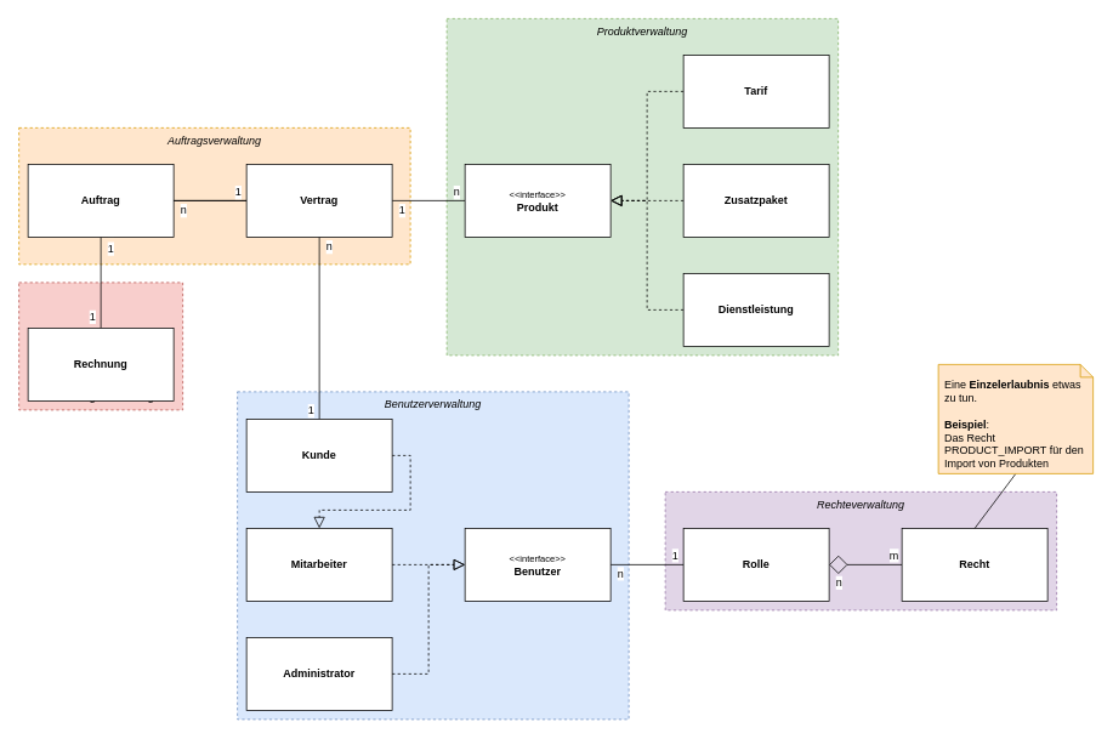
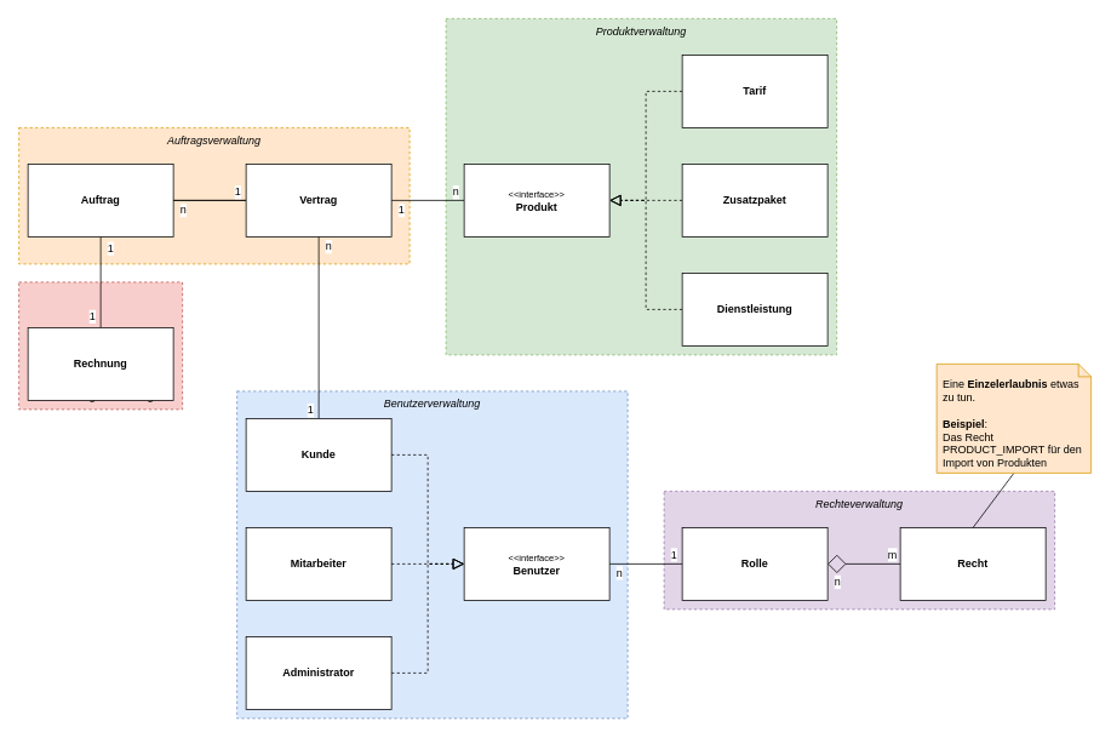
  <mxCell id="0" />
  <mxCell id="1" parent="0" />
  <mxCell id="2" value="Rechteverwaltung" style="rounded=0;whiteSpace=wrap;html=1;dashed=1;fillColor=#e1d5e7;verticalAlign=top;strokeColor=#9673a6;fontStyle=2" vertex="1" parent="1"><mxGeometry x="730" y="540" width="430" height="130" as="geometry" /></mxCell>
  <mxCell id="3" value="Benutzerverwaltung" style="rounded=0;whiteSpace=wrap;html=1;dashed=1;fillColor=#dae8fc;verticalAlign=top;strokeColor=#6c8ebf;fontStyle=2" vertex="1" parent="1"><mxGeometry x="260" y="430" width="430" height="360" as="geometry" /></mxCell>
  <mxCell id="4" value="Rechnungsverwaltung" style="rounded=0;whiteSpace=wrap;html=1;dashed=1;fillColor=#f8cecc;verticalAlign=bottom;strokeColor=#b85450;spacingBottom=5;fontStyle=2" vertex="1" parent="1"><mxGeometry x="20" y="310" width="180" height="140" as="geometry" /></mxCell>
  <mxCell id="5" value="Produktverwaltung" style="rounded=0;whiteSpace=wrap;html=1;dashed=1;fillColor=#d5e8d4;verticalAlign=top;strokeColor=#82b366;fontStyle=2" vertex="1" parent="1"><mxGeometry x="490" y="20" width="430" height="370" as="geometry" /></mxCell>
  <mxCell id="6" value="Auftragsverwaltung" style="rounded=0;whiteSpace=wrap;html=1;dashed=1;fillColor=#ffe6cc;verticalAlign=top;strokeColor=#d79b00;fontStyle=2" vertex="1" parent="1"><mxGeometry x="20" y="140" width="430" height="150" as="geometry" /></mxCell>
  <mxCell id="7" style="edgeStyle=orthogonalEdgeStyle;rounded=0;orthogonalLoop=1;jettySize=auto;html=1;exitX=0.5;exitY=1;exitDx=0;exitDy=0;entryX=0.5;entryY=0;entryDx=0;entryDy=0;endArrow=none;endFill=0;" edge="1" parent="1" source="13" target="14"><mxGeometry relative="1" as="geometry" /></mxCell>
  <mxCell id="8" value="1" style="text;html=1;resizable=0;points=[];align=center;verticalAlign=middle;labelBackgroundColor=#ffffff;" vertex="1" connectable="0" parent="7"><mxGeometry x="-0.75" y="-2" relative="1" as="geometry"><mxPoint x="12" y="-21" as="offset" /></mxGeometry></mxCell>
  <mxCell id="9" value="1" style="text;html=1;resizable=0;points=[];align=center;verticalAlign=middle;labelBackgroundColor=#ffffff;" vertex="1" connectable="0" parent="7"><mxGeometry x="0.725" y="-2" relative="1" as="geometry"><mxPoint x="-8" y="24" as="offset" /></mxGeometry></mxCell>
  <mxCell id="10" value="1" style="text;html=1;resizable=0;points=[];align=center;verticalAlign=middle;labelBackgroundColor=#ffffff;" vertex="1" connectable="0" parent="7"><mxGeometry x="-0.779" y="-2" relative="1" as="geometry"><mxPoint x="12" y="1.5" as="offset" /></mxGeometry></mxCell>
  <mxCell id="11" value="1" style="text;html=1;resizable=0;points=[];align=center;verticalAlign=middle;labelBackgroundColor=#ffffff;" vertex="1" connectable="0" parent="7"><mxGeometry x="0.707" y="1" relative="1" as="geometry"><mxPoint x="-11" y="2" as="offset" /></mxGeometry></mxCell>
  <mxCell id="12" style="edgeStyle=orthogonalEdgeStyle;rounded=0;orthogonalLoop=1;jettySize=auto;html=1;exitX=1;exitY=0.5;exitDx=0;exitDy=0;entryX=0;entryY=0.5;entryDx=0;entryDy=0;endArrow=none;endFill=0;" edge="1" parent="1" source="13" target="24"><mxGeometry relative="1" as="geometry" /></mxCell>
  <mxCell id="13" value="Auftrag" style="rounded=0;whiteSpace=wrap;html=1;fontStyle=1" vertex="1" parent="1"><mxGeometry x="30" y="180" width="160" height="80" as="geometry" /></mxCell>
  <mxCell id="14" value="Rechnung" style="rounded=0;whiteSpace=wrap;html=1;fontStyle=1" vertex="1" parent="1"><mxGeometry x="30" y="360" width="160" height="80" as="geometry" /></mxCell>
  <mxCell id="15" value="" style="edgeStyle=orthogonalEdgeStyle;rounded=0;orthogonalLoop=1;jettySize=auto;html=1;endArrow=none;endFill=0;" edge="1" parent="1" source="24" target="13"><mxGeometry relative="1" as="geometry" /></mxCell>
  <mxCell id="16" value="1" style="text;html=1;resizable=0;points=[];align=center;verticalAlign=middle;labelBackgroundColor=#ffffff;" vertex="1" connectable="0" parent="15"><mxGeometry x="-0.815" y="-2" relative="1" as="geometry"><mxPoint x="-2.5" y="-8" as="offset" /></mxGeometry></mxCell>
  <mxCell id="17" value="n" style="text;html=1;resizable=0;points=[];align=center;verticalAlign=middle;labelBackgroundColor=#ffffff;" vertex="1" connectable="0" parent="15"><mxGeometry x="0.795" y="1" relative="1" as="geometry"><mxPoint x="2" y="9" as="offset" /></mxGeometry></mxCell>
  <mxCell id="18" style="edgeStyle=orthogonalEdgeStyle;rounded=0;orthogonalLoop=1;jettySize=auto;html=1;exitX=1;exitY=0.5;exitDx=0;exitDy=0;entryX=0;entryY=0.5;entryDx=0;entryDy=0;endArrow=none;endFill=0;" edge="1" parent="1" source="24" target="25"><mxGeometry relative="1" as="geometry" /></mxCell>
  <mxCell id="19" value="1" style="text;html=1;resizable=0;points=[];align=center;verticalAlign=middle;labelBackgroundColor=#ffffff;" vertex="1" connectable="0" parent="18"><mxGeometry x="-0.702" y="1" relative="1" as="geometry"><mxPoint x="-1.5" y="11" as="offset" /></mxGeometry></mxCell>
  <mxCell id="20" value="n" style="text;html=1;resizable=0;points=[];align=center;verticalAlign=middle;labelBackgroundColor=#ffffff;" vertex="1" connectable="0" parent="18"><mxGeometry x="0.786" relative="1" as="geometry"><mxPoint x="-1" y="-10" as="offset" /></mxGeometry></mxCell>
  <mxCell id="21" style="edgeStyle=orthogonalEdgeStyle;rounded=0;orthogonalLoop=1;jettySize=auto;html=1;exitX=0.5;exitY=1;exitDx=0;exitDy=0;entryX=0.5;entryY=0;entryDx=0;entryDy=0;startSize=10;endArrow=none;endFill=0;endSize=10;" edge="1" parent="1" source="24" target="33"><mxGeometry relative="1" as="geometry" /></mxCell>
  <mxCell id="22" value="n" style="text;html=1;resizable=0;points=[];align=center;verticalAlign=middle;labelBackgroundColor=#ffffff;" vertex="1" connectable="0" parent="21"><mxGeometry x="-0.658" y="2" relative="1" as="geometry"><mxPoint x="8" y="-24" as="offset" /></mxGeometry></mxCell>
  <mxCell id="23" value="1" style="text;html=1;resizable=0;points=[];align=center;verticalAlign=middle;labelBackgroundColor=#ffffff;" vertex="1" connectable="0" parent="21"><mxGeometry x="0.726" y="-1" relative="1" as="geometry"><mxPoint x="-9" y="17" as="offset" /></mxGeometry></mxCell>
  <mxCell id="24" value="Vertrag" style="rounded=0;whiteSpace=wrap;html=1;fontStyle=1" vertex="1" parent="1"><mxGeometry x="270" y="180" width="160" height="80" as="geometry" /></mxCell>
  <mxCell id="25" value="&lt;font style=&quot;font-size: 10px&quot;&gt;&amp;lt;&amp;lt;interface&amp;gt;&amp;gt;&lt;/font&gt;&lt;br&gt;&lt;b&gt;Produkt&lt;/b&gt;&lt;br&gt;" style="rounded=0;whiteSpace=wrap;html=1;" vertex="1" parent="1"><mxGeometry x="510" y="180" width="160" height="80" as="geometry" /></mxCell>
  <mxCell id="26" style="edgeStyle=orthogonalEdgeStyle;rounded=0;orthogonalLoop=1;jettySize=auto;html=1;exitX=0;exitY=0.5;exitDx=0;exitDy=0;entryX=1;entryY=0.5;entryDx=0;entryDy=0;endArrow=block;endFill=0;dashed=1;endSize=10;startSize=10;" edge="1" parent="1" source="27" target="25"><mxGeometry relative="1" as="geometry" /></mxCell>
  <mxCell id="27" value="&lt;b&gt;Tarif&lt;/b&gt;" style="rounded=0;whiteSpace=wrap;html=1;" vertex="1" parent="1"><mxGeometry x="750" y="60" width="160" height="80" as="geometry" /></mxCell>
  <mxCell id="28" style="edgeStyle=orthogonalEdgeStyle;rounded=0;orthogonalLoop=1;jettySize=auto;html=1;exitX=0;exitY=0.5;exitDx=0;exitDy=0;entryX=1;entryY=0.5;entryDx=0;entryDy=0;dashed=1;startSize=10;endArrow=block;endFill=0;endSize=10;" edge="1" parent="1" source="29" target="25"><mxGeometry relative="1" as="geometry" /></mxCell>
  <mxCell id="29" value="&lt;b&gt;Zusatzpaket&lt;/b&gt;" style="rounded=0;whiteSpace=wrap;html=1;" vertex="1" parent="1"><mxGeometry x="750" y="180" width="160" height="80" as="geometry" /></mxCell>
  <mxCell id="30" style="edgeStyle=orthogonalEdgeStyle;rounded=0;orthogonalLoop=1;jettySize=auto;html=1;exitX=0;exitY=0.5;exitDx=0;exitDy=0;entryX=1;entryY=0.5;entryDx=0;entryDy=0;dashed=1;startSize=10;endArrow=block;endFill=0;endSize=10;" edge="1" parent="1" source="31" target="25"><mxGeometry relative="1" as="geometry" /></mxCell>
  <mxCell id="31" value="&lt;b&gt;Dienstleistung&lt;/b&gt;" style="rounded=0;whiteSpace=wrap;html=1;" vertex="1" parent="1"><mxGeometry x="750" y="300" width="160" height="80" as="geometry" /></mxCell>
- <mxCell id="32" style="edgeStyle=orthogonalEdgeStyle;rounded=0;orthogonalLoop=1;jettySize=auto;html=1;exitX=1;exitY=0.5;exitDx=0;exitDy=0;startSize=10;endArrow=block;endFill=0;endSize=10;dashed=1;" edge="1" parent="1" source="33" target="39"><mxGeometry relative="1" as="geometry" /></mxCell>
+ <mxCell id="32" style="edgeStyle=orthogonalEdgeStyle;rounded=0;orthogonalLoop=1;jettySize=auto;html=1;exitX=1;exitY=0.5;exitDx=0;exitDy=0;entryX=0;entryY=0.5;entryDx=0;entryDy=0;startSize=10;endArrow=block;endFill=0;endSize=10;dashed=1;" edge="1" parent="1" source="33" target="37"><mxGeometry relative="1" as="geometry" /></mxCell>
  <mxCell id="33" value="Kunde" style="rounded=0;whiteSpace=wrap;html=1;fontStyle=1" vertex="1" parent="1"><mxGeometry x="270" y="460" width="160" height="80" as="geometry" /></mxCell>
  <mxCell id="34" style="edgeStyle=none;rounded=0;orthogonalLoop=1;jettySize=auto;html=1;exitX=1;exitY=0.5;exitDx=0;exitDy=0;entryX=0;entryY=0.5;entryDx=0;entryDy=0;startArrow=none;startFill=0;startSize=10;endArrow=none;endFill=0;endSize=10;" edge="1" parent="1" source="37" target="45"><mxGeometry relative="1" as="geometry" /></mxCell>
  <mxCell id="35" value="n" style="text;html=1;resizable=0;points=[];align=center;verticalAlign=middle;labelBackgroundColor=#ffffff;" vertex="1" connectable="0" parent="34"><mxGeometry x="-0.75" y="1" relative="1" as="geometry"><mxPoint y="10.5" as="offset" /></mxGeometry></mxCell>
  <mxCell id="36" value="1" style="text;html=1;resizable=0;points=[];align=center;verticalAlign=middle;labelBackgroundColor=#ffffff;" vertex="1" connectable="0" parent="34"><mxGeometry x="0.75" y="1" relative="1" as="geometry"><mxPoint y="-9.5" as="offset" /></mxGeometry></mxCell>
  <mxCell id="37" value="&lt;span style=&quot;font-weight: normal&quot;&gt;&lt;font style=&quot;font-size: 10px&quot;&gt;&amp;lt;&amp;lt;interface&amp;gt;&amp;gt;&lt;/font&gt;&lt;/span&gt;&lt;br&gt;Benutzer" style="rounded=0;whiteSpace=wrap;html=1;fontStyle=1" vertex="1" parent="1"><mxGeometry x="510" y="580" width="160" height="80" as="geometry" /></mxCell>
  <mxCell id="38" style="edgeStyle=orthogonalEdgeStyle;rounded=0;orthogonalLoop=1;jettySize=auto;html=1;exitX=1;exitY=0.5;exitDx=0;exitDy=0;entryX=0;entryY=0.5;entryDx=0;entryDy=0;dashed=1;startSize=10;endArrow=block;endFill=0;endSize=10;" edge="1" parent="1" source="39" target="37"><mxGeometry relative="1" as="geometry" /></mxCell>
  <mxCell id="39" value="Mitarbeiter" style="rounded=0;whiteSpace=wrap;html=1;fontStyle=1" vertex="1" parent="1"><mxGeometry x="270" y="580" width="160" height="80" as="geometry" /></mxCell>
  <mxCell id="40" style="edgeStyle=orthogonalEdgeStyle;rounded=0;orthogonalLoop=1;jettySize=auto;html=1;exitX=1;exitY=0.5;exitDx=0;exitDy=0;entryX=0;entryY=0.5;entryDx=0;entryDy=0;dashed=1;startSize=10;endArrow=block;endFill=0;endSize=10;" edge="1" parent="1" source="41" target="37"><mxGeometry relative="1" as="geometry" /></mxCell>
  <mxCell id="41" value="Administrator" style="rounded=0;whiteSpace=wrap;html=1;fontStyle=1" vertex="1" parent="1"><mxGeometry x="270" y="700" width="160" height="80" as="geometry" /></mxCell>
  <mxCell id="42" style="edgeStyle=none;rounded=0;orthogonalLoop=1;jettySize=auto;html=1;exitX=1;exitY=0.5;exitDx=0;exitDy=0;entryX=0;entryY=0.5;entryDx=0;entryDy=0;startSize=18;endArrow=none;endFill=0;endSize=10;startArrow=diamond;startFill=0;" edge="1" parent="1" source="45" target="46"><mxGeometry relative="1" as="geometry" /></mxCell>
  <mxCell id="43" value="n" style="text;html=1;resizable=0;points=[];align=center;verticalAlign=middle;labelBackgroundColor=#ffffff;" vertex="1" connectable="0" parent="42"><mxGeometry x="-0.806" y="1" relative="1" as="geometry"><mxPoint x="2.5" y="20.5" as="offset" /></mxGeometry></mxCell>
  <mxCell id="44" value="m" style="text;html=1;resizable=0;points=[];align=center;verticalAlign=middle;labelBackgroundColor=#ffffff;" vertex="1" connectable="0" parent="42"><mxGeometry x="0.799" y="1" relative="1" as="geometry"><mxPoint x="-1.5" y="-9.5" as="offset" /></mxGeometry></mxCell>
  <mxCell id="45" value="Rolle" style="rounded=0;whiteSpace=wrap;html=1;fontStyle=1" vertex="1" parent="1"><mxGeometry x="750" y="580" width="160" height="80" as="geometry" /></mxCell>
  <mxCell id="46" value="Recht" style="rounded=0;whiteSpace=wrap;html=1;fontStyle=1" vertex="1" parent="1"><mxGeometry x="990" y="580" width="160" height="80" as="geometry" /></mxCell>
  <mxCell id="47" style="rounded=0;orthogonalLoop=1;jettySize=auto;html=1;exitX=0.5;exitY=1;exitDx=0;exitDy=0;exitPerimeter=0;entryX=0.5;entryY=0;entryDx=0;entryDy=0;startSize=10;endArrow=none;endFill=0;endSize=10;" edge="1" parent="1" source="48" target="46"><mxGeometry relative="1" as="geometry" /></mxCell>
  <mxCell id="48" value="Eine &lt;b&gt;Einzelerlaubnis &lt;/b&gt;etwas zu tun.&lt;br&gt;&lt;br&gt;&lt;b&gt;Beispiel&lt;/b&gt;:&lt;br&gt;Das Recht PRODUCT_IMPORT für den Import von Produkten&lt;br&gt;" style="shape=note;whiteSpace=wrap;html=1;size=14;verticalAlign=top;align=left;spacingTop=9;fillColor=#ffe6cc;strokeColor=#d79b00;spacingLeft=5;spacingRight=5;spacingBottom=4;" vertex="1" parent="1"><mxGeometry x="1030" y="400" width="170" height="120" as="geometry" /></mxCell>
